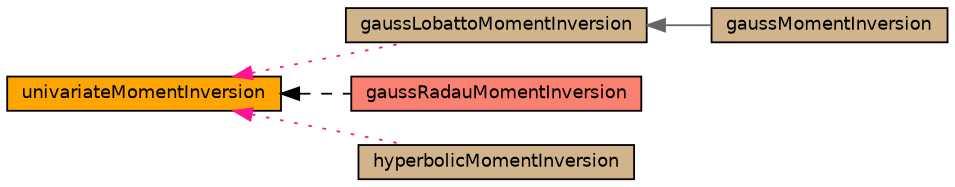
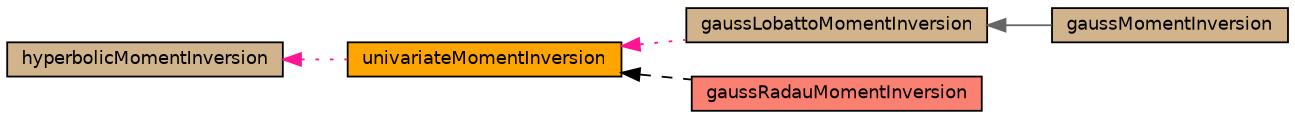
  digraph {
    rankdir=LR
    node [color=black fillcolor=tan fontname=Helvetica fontsize=10 shape=record style=filled]
    edge [color=deeppink dir=back fontname=Helvetica fontsize=10 labelfontname=Helvetica labelfontsize=10 style=dotted]
    n1 [fillcolor=orange fontcolor=black height=0.2 label=univariateMomentInversion width=0.4]
    n2 [height=0.2 label=gaussLobattoMomentInversion width=0.4]
    n3 [fillcolor=salmon height=0.2 label=gaussRadauMomentInversion width=0.4]
    n4 [height=0.2 label=hyperbolicMomentInversion width=0.4]
    n5 [height=0.2 label=gaussMomentInversion width=0.4]
    n1 -> n2
    n1 -> n3 [color=black style=dashed]
-   n1 -> n4
+   n4 -> n1
    n2 -> n5 [color=gray40 style=solid]
  }
